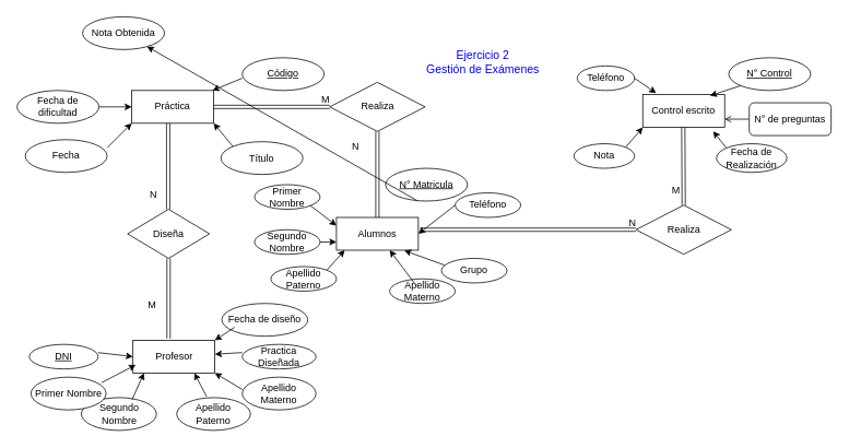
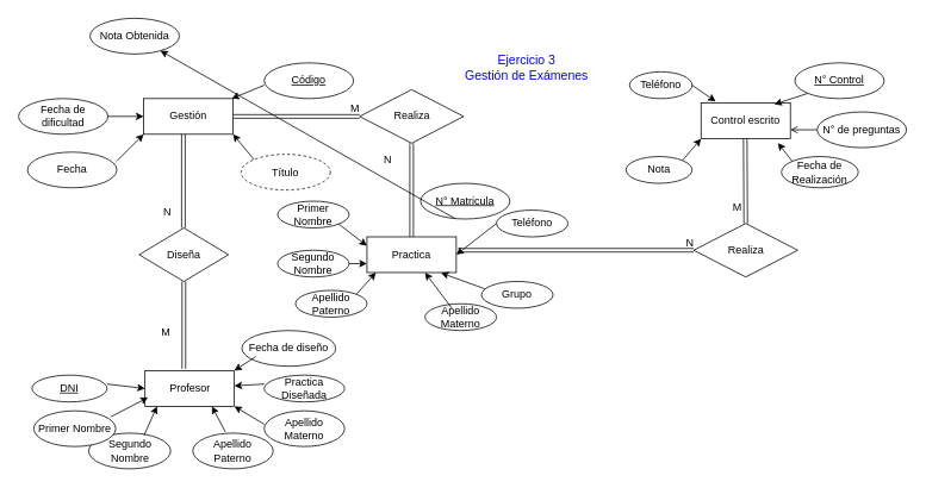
  <mxCell id="0" />
  <mxCell id="1" parent="0" />
- <mxCell id="2" value="Práctica" style="whiteSpace=wrap;html=1;align=center;" parent="1" vertex="1"><mxGeometry x="160" y="110" width="100" height="40" as="geometry" /></mxCell>
+ <mxCell id="2" value="Gestión" style="whiteSpace=wrap;html=1;align=center;" parent="1" vertex="1"><mxGeometry x="160" y="110" width="100" height="40" as="geometry" /></mxCell>
  <mxCell id="3" value="Control escrito" style="whiteSpace=wrap;html=1;align=center;" parent="1" vertex="1"><mxGeometry x="784" y="115" width="100" height="40" as="geometry" /></mxCell>
  <mxCell id="4" value="Profesor" style="whiteSpace=wrap;html=1;align=center;" parent="1" vertex="1"><mxGeometry x="161.5" y="415" width="100" height="40" as="geometry" /></mxCell>
  <mxCell id="5" value="Fecha de dificultad" style="ellipse;whiteSpace=wrap;html=1;align=center;" parent="1" vertex="1"><mxGeometry y="110" width="100" height="40" as="geometry" x="20" /></mxCell>
  <mxCell id="6" value="" style="endArrow=classic;html=1;rounded=0;exitX=0;exitY=0.5;exitDx=0;exitDy=0;" parent="1" target="2" edge="1"><mxGeometry width="50" height="50" relative="1" as="geometry"><mxPoint x="295" y="95" as="sourcePoint" /><mxPoint x="300" y="132.2" as="targetPoint" /><Array as="points" /></mxGeometry></mxCell>
  <mxCell id="7" value="" style="endArrow=classic;html=1;rounded=0;entryX=0;entryY=0.5;entryDx=0;entryDy=0;" parent="1" target="2" edge="1"><mxGeometry width="50" height="50" relative="1" as="geometry"><mxPoint x="120" y="130" as="sourcePoint" /><mxPoint x="190" y="180" as="targetPoint" /></mxGeometry></mxCell>
  <mxCell id="8" value="Realiza" style="shape=rhombus;perimeter=rhombusPerimeter;whiteSpace=wrap;html=1;align=center;" parent="1" vertex="1"><mxGeometry x="401.75" y="100" width="116.5" height="60" as="geometry" /></mxCell>
  <mxCell id="9" value="Nota" style="ellipse;whiteSpace=wrap;html=1;align=center;" parent="1" vertex="1"><mxGeometry x="700" y="175" width="74" height="30" as="geometry" /></mxCell>
  <mxCell id="10" value="Teléfono" style="ellipse;whiteSpace=wrap;html=1;align=center;" parent="1" vertex="1"><mxGeometry x="704" y="80" width="70" height="30" as="geometry" /></mxCell>
  <mxCell id="11" value="Fecha de Realización" style="ellipse;whiteSpace=wrap;html=1;align=center;" parent="1" vertex="1"><mxGeometry x="874" y="175" width="86" height="35" as="geometry" /></mxCell>
  <mxCell id="12" value="" style="endArrow=classic;html=1;rounded=0;exitX=1;exitY=0;exitDx=0;exitDy=0;entryX=0;entryY=1;entryDx=0;entryDy=0;" parent="1" source="9" target="3" edge="1"><mxGeometry width="50" height="50" relative="1" as="geometry"><mxPoint x="694" y="185" as="sourcePoint" /><mxPoint x="744" y="135" as="targetPoint" /></mxGeometry></mxCell>
  <mxCell id="13" value="" style="endArrow=classic;html=1;rounded=0;exitX=1;exitY=0.5;exitDx=0;exitDy=0;entryX=0.164;entryY=-0.045;entryDx=0;entryDy=0;entryPerimeter=0;" parent="1" source="10" target="3" edge="1"><mxGeometry width="50" height="50" relative="1" as="geometry"><mxPoint x="773.995" y="164.998" as="sourcePoint" /><mxPoint x="774" y="155" as="targetPoint" /></mxGeometry></mxCell>
  <mxCell id="14" value="" style="endArrow=classic;html=1;rounded=0;entryX=0.86;entryY=1.12;entryDx=0;entryDy=0;exitX=0;exitY=0;exitDx=0;exitDy=0;entryPerimeter=0;" parent="1" source="11" target="3" edge="1"><mxGeometry width="50" height="50" relative="1" as="geometry"><mxPoint x="854" y="151" as="sourcePoint" /><mxPoint x="892.14" y="115" as="targetPoint" /></mxGeometry></mxCell>
  <mxCell id="15" value="Diseña" style="shape=rhombus;perimeter=rhombusPerimeter;whiteSpace=wrap;html=1;align=center;" parent="1" vertex="1"><mxGeometry x="155" y="255" width="100" height="60" as="geometry" /></mxCell>
  <mxCell id="16" value="Segundo Nombre" style="ellipse;whiteSpace=wrap;html=1;align=center;" parent="1" vertex="1"><mxGeometry x="98.5" y="485" width="91.75" height="40" as="geometry" /></mxCell>
  <mxCell id="17" value="Apellido Paterno" style="ellipse;whiteSpace=wrap;html=1;align=center;" parent="1" vertex="1"><mxGeometry x="215" y="485" width="90" height="40" as="geometry" /></mxCell>
  <mxCell id="18" value="Practica Diseñada" style="ellipse;whiteSpace=wrap;html=1;align=center;" parent="1" vertex="1"><mxGeometry x="295" y="420" width="90" height="30" as="geometry" /></mxCell>
  <mxCell id="19" value="" style="endArrow=classic;html=1;rounded=0;entryX=0;entryY=0.5;entryDx=0;entryDy=0;exitX=1;exitY=0.5;exitDx=0;exitDy=0;" parent="1" target="4" edge="1"><mxGeometry width="50" height="50" relative="1" as="geometry"><mxPoint x="119" y="430" as="sourcePoint" /><mxPoint x="168.5" y="315" as="targetPoint" /></mxGeometry></mxCell>
  <mxCell id="20" value="" style="endArrow=classic;html=1;rounded=0;exitX=0.676;exitY=0.06;exitDx=0;exitDy=0;exitPerimeter=0;" parent="1" source="16" edge="1"><mxGeometry width="50" height="50" relative="1" as="geometry"><mxPoint x="168.5" y="435" as="sourcePoint" /><mxPoint x="175" y="455" as="targetPoint" /></mxGeometry></mxCell>
  <mxCell id="21" value="" style="endArrow=classic;html=1;rounded=0;exitX=0.405;exitY=-0.033;exitDx=0;exitDy=0;entryX=0.75;entryY=1;entryDx=0;entryDy=0;exitPerimeter=0;" parent="1" source="17" target="4" edge="1"><mxGeometry width="50" height="50" relative="1" as="geometry"><mxPoint x="234.5" y="425" as="sourcePoint" /><mxPoint x="235" y="405" as="targetPoint" /></mxGeometry></mxCell>
  <mxCell id="22" value="" style="endArrow=classic;html=1;rounded=0;exitX=0;exitY=0.5;exitDx=0;exitDy=0;" parent="1" target="4" edge="1"><mxGeometry width="50" height="50" relative="1" as="geometry"><mxPoint x="295" y="430" as="sourcePoint" /><mxPoint x="365" y="385" as="targetPoint" /></mxGeometry></mxCell>
- <mxCell id="23" value="Título" style="ellipse;whiteSpace=wrap;html=1;align=center;" parent="1" vertex="1"><mxGeometry x="269" y="172.5" width="100" height="40" as="geometry" /></mxCell>
+ <mxCell id="23" value="Título" style="ellipse;whiteSpace=wrap;html=1;align=center;dashed=1;" parent="1" vertex="1"><mxGeometry x="269" y="172.5" width="100" height="40" as="geometry" /></mxCell>
  <mxCell id="24" value="" style="endArrow=classic;html=1;rounded=0;exitX=0;exitY=0;exitDx=0;exitDy=0;entryX=1;entryY=1;entryDx=0;entryDy=0;" parent="1" source="23" target="2" edge="1"><mxGeometry width="50" height="50" relative="1" as="geometry"><mxPoint x="210" y="230" as="sourcePoint" /><mxPoint x="230" y="150" as="targetPoint" /></mxGeometry></mxCell>
  <mxCell id="25" style="edgeStyle=orthogonalEdgeStyle;rounded=0;orthogonalLoop=1;jettySize=auto;html=1;exitX=0.5;exitY=1;exitDx=0;exitDy=0;" parent="1" edge="1"><mxGeometry relative="1" as="geometry"><mxPoint x="919" y="100" as="sourcePoint" /><mxPoint x="919" y="100" as="targetPoint" /></mxGeometry></mxCell>
  <mxCell id="26" value="" style="endArrow=classic;html=1;rounded=0;entryX=0.82;entryY=0.035;entryDx=0;entryDy=0;entryPerimeter=0;" parent="1" target="3" edge="1"><mxGeometry width="50" height="50" relative="1" as="geometry"><mxPoint x="904" y="104" as="sourcePoint" /><mxPoint x="854" y="155" as="targetPoint" /></mxGeometry></mxCell>
  <mxCell id="27" value="Fecha de diseño" style="ellipse;whiteSpace=wrap;html=1;align=center;" parent="1" vertex="1"><mxGeometry x="270" y="370" width="105" height="40" as="geometry" /></mxCell>
  <mxCell id="28" value="" style="endArrow=classic;html=1;rounded=0;exitX=0;exitY=1;exitDx=0;exitDy=0;entryX=1;entryY=0;entryDx=0;entryDy=0;" parent="1" target="4" edge="1"><mxGeometry width="50" height="50" relative="1" as="geometry"><mxPoint x="285.555" y="399.21" as="sourcePoint" /><mxPoint x="233.25" y="457.632" as="targetPoint" /></mxGeometry></mxCell>
  <mxCell id="29" value="" style="shape=link;html=1;rounded=0;exitX=0.5;exitY=1;exitDx=0;exitDy=0;" parent="1" source="8" target="47" edge="1"><mxGeometry relative="1" as="geometry"><mxPoint x="450" y="180" as="sourcePoint" /><mxPoint x="469" y="340" as="targetPoint" /></mxGeometry></mxCell>
  <mxCell id="30" value="N" style="resizable=0;html=1;align=right;verticalAlign=bottom;" parent="29" connectable="0" vertex="1"><mxGeometry x="1" relative="1" as="geometry"><mxPoint x="-22" y="-78" as="offset" /></mxGeometry></mxCell>
  <mxCell id="31" value="" style="shape=link;html=1;rounded=0;entryX=0;entryY=0.5;entryDx=0;entryDy=0;exitX=1;exitY=0.5;exitDx=0;exitDy=0;" parent="1" source="2" target="8" edge="1"><mxGeometry relative="1" as="geometry"><mxPoint x="270" y="130" as="sourcePoint" /><mxPoint x="430" y="130" as="targetPoint" /></mxGeometry></mxCell>
  <mxCell id="32" value="M" style="resizable=0;html=1;align=right;verticalAlign=bottom;" parent="31" connectable="0" vertex="1"><mxGeometry x="1" relative="1" as="geometry" /></mxCell>
  <mxCell id="33" value="" style="shape=link;html=1;rounded=0;entryX=0.435;entryY=-0.055;entryDx=0;entryDy=0;exitX=0.5;exitY=1;exitDx=0;exitDy=0;entryPerimeter=0;" parent="1" source="15" target="4" edge="1"><mxGeometry relative="1" as="geometry"><mxPoint x="115" y="484.5" as="sourcePoint" /><mxPoint x="275" y="484.5" as="targetPoint" /></mxGeometry></mxCell>
  <mxCell id="34" value="M" style="resizable=0;html=1;align=right;verticalAlign=bottom;" parent="33" connectable="0" vertex="1"><mxGeometry x="1" relative="1" as="geometry"><mxPoint x="-15" y="-33" as="offset" /></mxGeometry></mxCell>
- <mxCell id="35" value="&lt;font style=&quot;font-size: 14px&quot; color=&quot;#0000ff&quot;&gt;Ejercicio 2&lt;br&gt;Gestión de Exámenes&lt;br&gt;&lt;/font&gt;" style="text;html=1;strokeColor=none;fillColor=none;align=center;verticalAlign=middle;whiteSpace=wrap;rounded=0;" parent="1" vertex="1"><mxGeometry x="518.25" y="60" width="141.75" height="30" as="geometry" /></mxCell>
+ <mxCell id="35" value="&lt;font style=&quot;font-size: 14px&quot; color=&quot;#0000ff&quot;&gt;Ejercicio 3&lt;br&gt;Gestión de Exámenes&lt;br&gt;&lt;/font&gt;" style="text;html=1;strokeColor=none;fillColor=none;align=center;verticalAlign=middle;whiteSpace=wrap;rounded=0;" parent="1" vertex="1"><mxGeometry x="518.25" y="60" width="141.75" height="30" as="geometry" /></mxCell>
  <mxCell id="36" value="" style="shape=link;html=1;rounded=0;entryX=0.5;entryY=0;entryDx=0;entryDy=0;" parent="1" target="64" edge="1"><mxGeometry relative="1" as="geometry"><mxPoint x="833.5" y="155" as="sourcePoint" /><mxPoint x="833.5" y="225" as="targetPoint" /></mxGeometry></mxCell>
  <mxCell id="37" value="M" style="resizable=0;html=1;align=right;verticalAlign=bottom;" parent="36" connectable="0" vertex="1"><mxGeometry x="1" relative="1" as="geometry"><mxPoint x="-4" y="-10" as="offset" /></mxGeometry></mxCell>
  <mxCell id="38" value="Código" style="ellipse;whiteSpace=wrap;html=1;align=center;fontStyle=4;" parent="1" vertex="1"><mxGeometry x="295" y="70" width="100" height="40" as="geometry" /></mxCell>
  <mxCell id="39" value="N° Control" style="ellipse;whiteSpace=wrap;html=1;align=center;fontStyle=4;" parent="1" vertex="1"><mxGeometry x="889" y="69.997" width="100" height="40" as="geometry" /></mxCell>
  <mxCell id="40" style="edgeStyle=orthogonalEdgeStyle;rounded=0;orthogonalLoop=1;jettySize=auto;html=1;exitX=0;exitY=0.5;exitDx=0;exitDy=0;entryX=1;entryY=0.75;entryDx=0;entryDy=0;endArrow=open;" parent="1" source="41" target="3" edge="1"><mxGeometry relative="1" as="geometry" /></mxCell>
- <mxCell id="41" value="N° de preguntas" style="whiteSpace=wrap;html=1;align=center;rounded=1;" parent="1" vertex="1"><mxGeometry x="914" y="125" width="100" height="40" as="geometry" /></mxCell>
+ <mxCell id="41" value="N° de preguntas" style="ellipse;whiteSpace=wrap;html=1;align=center;" parent="1" vertex="1"><mxGeometry x="914" y="125" width="100" height="40" as="geometry" /></mxCell>
  <mxCell id="42" value="DNI" style="ellipse;whiteSpace=wrap;html=1;align=center;fontStyle=4;" parent="1" vertex="1"><mxGeometry x="35" y="420" width="84" height="30" as="geometry" /></mxCell>
  <mxCell id="43" value="Apellido Materno" style="ellipse;whiteSpace=wrap;html=1;align=center;" parent="1" vertex="1"><mxGeometry x="295" y="460" width="90" height="40" as="geometry" /></mxCell>
  <mxCell id="44" value="" style="endArrow=classic;html=1;rounded=0;exitX=0;exitY=0.5;exitDx=0;exitDy=0;entryX=1;entryY=1;entryDx=0;entryDy=0;" parent="1" target="4" edge="1"><mxGeometry width="50" height="50" relative="1" as="geometry"><mxPoint x="295" y="475" as="sourcePoint" /><mxPoint x="246.5" y="465" as="targetPoint" /></mxGeometry></mxCell>
  <mxCell id="45" value="Primer Nombre" style="ellipse;whiteSpace=wrap;html=1;align=center;" parent="1" vertex="1"><mxGeometry x="37" y="460" width="91.75" height="40" as="geometry" /></mxCell>
  <mxCell id="46" value="" style="endArrow=classic;html=1;rounded=0;exitX=0.942;exitY=0.29;exitDx=0;exitDy=0;exitPerimeter=0;" parent="1" edge="1"><mxGeometry width="50" height="50" relative="1" as="geometry"><mxPoint x="123.428" y="466.6" as="sourcePoint" /><mxPoint x="165" y="445" as="targetPoint" /></mxGeometry></mxCell>
- <mxCell id="47" value="Alumnos" style="whiteSpace=wrap;html=1;align=center;" parent="1" vertex="1"><mxGeometry x="410" y="265" width="100" height="40" as="geometry" /></mxCell>
+ <mxCell id="47" value="Practica" style="whiteSpace=wrap;html=1;align=center;" parent="1" vertex="1"><mxGeometry x="410" y="265" width="100" height="40" as="geometry" /></mxCell>
  <mxCell id="48" value="Primer Nombre" style="ellipse;whiteSpace=wrap;html=1;align=center;" parent="1" vertex="1"><mxGeometry x="310" y="225" width="80" height="30" as="geometry" /></mxCell>
  <mxCell id="49" value="N° Matricula" style="ellipse;whiteSpace=wrap;html=1;align=center;fontStyle=4;" parent="1" vertex="1"><mxGeometry x="470" y="205" width="100" height="40" as="geometry" /></mxCell>
  <mxCell id="50" value="" style="endArrow=classic;html=1;rounded=0;exitX=1;exitY=1;exitDx=0;exitDy=0;" parent="1" source="48" edge="1"><mxGeometry width="50" height="50" relative="1" as="geometry"><mxPoint x="363.5" y="265" as="sourcePoint" /><mxPoint x="410" y="275" as="targetPoint" /></mxGeometry></mxCell>
  <mxCell id="51" value="Segundo Nombre" style="ellipse;whiteSpace=wrap;html=1;align=center;" parent="1" vertex="1"><mxGeometry x="310" y="280" width="80" height="30" as="geometry" /></mxCell>
  <mxCell id="52" value="Apellido Paterno" style="ellipse;whiteSpace=wrap;html=1;align=center;" parent="1" vertex="1"><mxGeometry x="330" y="325" width="80" height="30" as="geometry" /></mxCell>
  <mxCell id="53" value="Apellido Materno" style="ellipse;whiteSpace=wrap;html=1;align=center;" parent="1" vertex="1"><mxGeometry x="475" y="340" width="80" height="30" as="geometry" /></mxCell>
  <mxCell id="54" value="" style="endArrow=classic;html=1;rounded=0;exitX=1;exitY=0.5;exitDx=0;exitDy=0;entryX=0;entryY=0.75;entryDx=0;entryDy=0;" parent="1" source="51" target="47" edge="1"><mxGeometry width="50" height="50" relative="1" as="geometry"><mxPoint x="388.284" y="260.607" as="sourcePoint" /><mxPoint x="420" y="285" as="targetPoint" /></mxGeometry></mxCell>
  <mxCell id="55" value="" style="endArrow=classic;html=1;rounded=0;exitX=1;exitY=0;exitDx=0;exitDy=0;" parent="1" source="52" edge="1"><mxGeometry width="50" height="50" relative="1" as="geometry"><mxPoint x="400" y="305" as="sourcePoint" /><mxPoint x="420" y="305" as="targetPoint" /></mxGeometry></mxCell>
  <mxCell id="56" value="" style="endArrow=classic;html=1;rounded=0;exitX=0.375;exitY=0.167;exitDx=0;exitDy=0;exitPerimeter=0;" parent="1" source="53" target="47" edge="1"><mxGeometry width="50" height="50" relative="1" as="geometry"><mxPoint x="450" y="330" as="sourcePoint" /><mxPoint x="430" y="315" as="targetPoint" /></mxGeometry></mxCell>
  <mxCell id="57" value="" style="endArrow=classic;html=1;rounded=0;exitX=0.384;exitY=0.985;exitDx=0;exitDy=0;exitPerimeter=0;" parent="1" source="49" target="68" edge="1"><mxGeometry width="50" height="50" relative="1" as="geometry"><mxPoint x="388.284" y="260.607" as="sourcePoint" /><mxPoint x="420" y="285" as="targetPoint" /></mxGeometry></mxCell>
  <mxCell id="58" value="Grupo" style="ellipse;whiteSpace=wrap;html=1;align=center;" parent="1" vertex="1"><mxGeometry x="538.25" y="315" width="80" height="30" as="geometry" /></mxCell>
  <mxCell id="59" value="Teléfono" style="ellipse;whiteSpace=wrap;html=1;align=center;" parent="1" vertex="1"><mxGeometry x="555" y="235" width="80" height="30" as="geometry" /></mxCell>
  <mxCell id="60" value="" style="endArrow=classic;html=1;rounded=0;exitX=0;exitY=0.5;exitDx=0;exitDy=0;entryX=1;entryY=0.5;entryDx=0;entryDy=0;" parent="1" source="59" target="47" edge="1"><mxGeometry width="50" height="50" relative="1" as="geometry"><mxPoint x="478" y="256.2" as="sourcePoint" /><mxPoint x="470" y="275" as="targetPoint" /></mxGeometry></mxCell>
  <mxCell id="61" value="" style="endArrow=classic;html=1;rounded=0;exitX=0.045;exitY=0.273;exitDx=0;exitDy=0;entryX=0.828;entryY=1.01;entryDx=0;entryDy=0;entryPerimeter=0;exitPerimeter=0;" parent="1" source="58" target="47" edge="1"><mxGeometry width="50" height="50" relative="1" as="geometry"><mxPoint x="540" y="295" as="sourcePoint" /><mxPoint x="520" y="295" as="targetPoint" /></mxGeometry></mxCell>
  <mxCell id="62" value="" style="shape=link;html=1;rounded=0;exitX=0.5;exitY=1;exitDx=0;exitDy=0;" parent="1" edge="1"><mxGeometry relative="1" as="geometry"><mxPoint x="204.5" y="150" as="sourcePoint" /><mxPoint x="204.5" y="255" as="targetPoint" /></mxGeometry></mxCell>
  <mxCell id="63" value="N" style="resizable=0;html=1;align=right;verticalAlign=bottom;" parent="62" connectable="0" vertex="1"><mxGeometry x="1" relative="1" as="geometry"><mxPoint x="-14" y="-10" as="offset" /></mxGeometry></mxCell>
  <mxCell id="64" value="Realiza" style="shape=rhombus;perimeter=rhombusPerimeter;whiteSpace=wrap;html=1;align=center;" parent="1" vertex="1"><mxGeometry x="775.75" y="250" width="116.5" height="60" as="geometry" /></mxCell>
  <mxCell id="65" value="" style="shape=link;html=1;rounded=0;entryX=0;entryY=0.5;entryDx=0;entryDy=0;" parent="1" target="64" edge="1"><mxGeometry relative="1" as="geometry"><mxPoint x="512" y="280" as="sourcePoint" /><mxPoint x="653.25" y="284.5" as="targetPoint" /></mxGeometry></mxCell>
  <mxCell id="66" value="N" style="resizable=0;html=1;align=right;verticalAlign=bottom;" parent="65" connectable="0" vertex="1"><mxGeometry x="1" relative="1" as="geometry" /></mxCell>
  <mxCell id="67" value="Fecha" style="ellipse;whiteSpace=wrap;html=1;align=center;" parent="1" vertex="1"><mxGeometry x="30" y="170" width="100" height="40" as="geometry" /></mxCell>
  <mxCell id="68" value="Nota Obtenida" style="ellipse;whiteSpace=wrap;html=1;align=center;" parent="1" vertex="1"><mxGeometry x="100" y="20" width="100" height="40" as="geometry" /></mxCell>
  <mxCell id="69" value="" style="endArrow=classic;html=1;rounded=0;exitX=1;exitY=0.25;exitDx=0;exitDy=0;exitPerimeter=0;" parent="1" source="67" edge="1"><mxGeometry width="50" height="50" relative="1" as="geometry"><mxPoint x="130" y="140" as="sourcePoint" /><mxPoint x="160" y="150" as="targetPoint" /></mxGeometry></mxCell>
